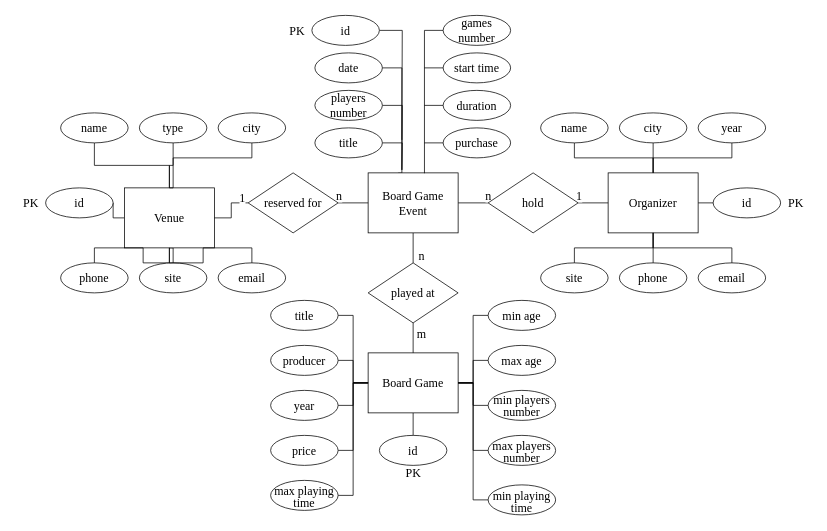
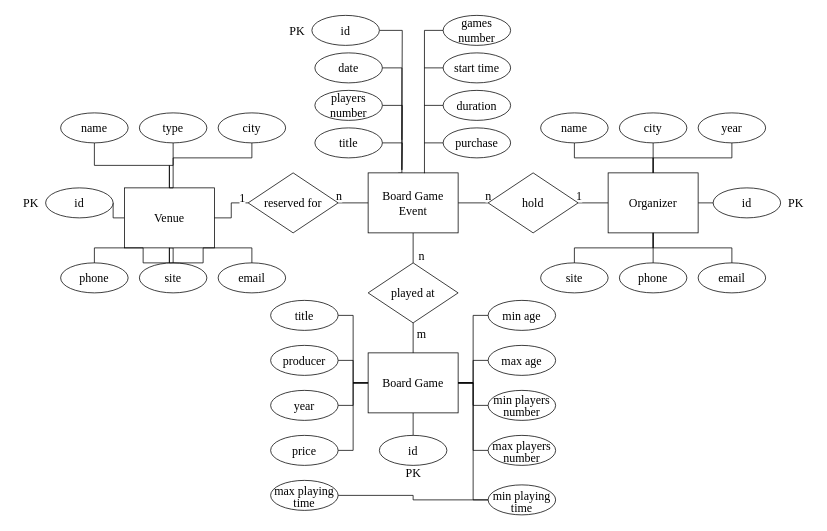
  <mxCell id="0" />
  <mxCell id="1" parent="0" />
  <mxCell id="2" style="edgeStyle=orthogonalEdgeStyle;rounded=0;orthogonalLoop=1;jettySize=auto;html=1;exitX=0.5;exitY=1;exitDx=0;exitDy=0;entryX=0.5;entryY=0;entryDx=0;entryDy=0;fontFamily=Times New Roman;fontSize=16;endArrow=none;endFill=0;" parent="1" source="7" target="20" edge="1"><mxGeometry relative="1" as="geometry" /></mxCell>
  <mxCell id="3" value="n" style="edgeLabel;html=1;align=center;verticalAlign=middle;resizable=0;points=[];fontSize=16;fontFamily=Times New Roman;" parent="2" vertex="1" connectable="0"><mxGeometry x="0.268" y="1" relative="1" as="geometry"><mxPoint x="9" y="5" as="offset" /></mxGeometry></mxCell>
  <mxCell id="4" style="edgeStyle=orthogonalEdgeStyle;rounded=0;orthogonalLoop=1;jettySize=auto;html=1;exitX=1;exitY=0.5;exitDx=0;exitDy=0;entryX=0;entryY=0.5;entryDx=0;entryDy=0;fontFamily=Times New Roman;fontSize=16;endArrow=none;endFill=0;" parent="1" source="7" target="23" edge="1"><mxGeometry relative="1" as="geometry" /></mxCell>
  <mxCell id="5" value="n" style="edgeLabel;html=1;align=center;verticalAlign=middle;resizable=0;points=[];fontSize=16;fontFamily=Times New Roman;" parent="4" vertex="1" connectable="0"><mxGeometry x="0.278" y="-1" relative="1" as="geometry"><mxPoint x="13" y="-12" as="offset" /></mxGeometry></mxCell>
  <mxCell id="6" style="edgeStyle=orthogonalEdgeStyle;rounded=0;orthogonalLoop=1;jettySize=auto;html=1;exitX=0.334;exitY=0.004;exitDx=0;exitDy=0;entryX=1;entryY=0.5;entryDx=0;entryDy=0;fontFamily=Times New Roman;fontSize=16;endArrow=none;endFill=0;exitPerimeter=0;" parent="1" edge="1"><mxGeometry relative="1" as="geometry"><Array as="points"><mxPoint x="535" y="230" /><mxPoint x="535" y="90" /></Array><mxPoint x="530.08" y="230.32" as="sourcePoint" /><mxPoint x="509" y="90" as="targetPoint" /></mxGeometry></mxCell>
  <mxCell id="7" value="&lt;font face=&quot;Times New Roman&quot; style=&quot;font-size: 16px&quot;&gt;Board Game&lt;br&gt;Event&lt;/font&gt;" style="rounded=0;whiteSpace=wrap;html=1;" parent="1" vertex="1"><mxGeometry x="490" y="230" width="120" height="80" as="geometry" /></mxCell>
  <mxCell id="8" style="edgeStyle=orthogonalEdgeStyle;rounded=0;orthogonalLoop=1;jettySize=auto;html=1;exitX=1;exitY=0.5;exitDx=0;exitDy=0;entryX=0;entryY=0.5;entryDx=0;entryDy=0;fontFamily=Times New Roman;fontSize=16;endArrow=none;endFill=0;" parent="1" source="10" target="43" edge="1"><mxGeometry relative="1" as="geometry" /></mxCell>
  <mxCell id="9" style="edgeStyle=orthogonalEdgeStyle;rounded=0;orthogonalLoop=1;jettySize=auto;html=1;exitX=0.5;exitY=0;exitDx=0;exitDy=0;entryX=0.5;entryY=1;entryDx=0;entryDy=0;fontFamily=Times New Roman;fontSize=16;endArrow=none;endFill=0;" parent="1" source="10" target="76" edge="1"><mxGeometry relative="1" as="geometry" /></mxCell>
  <mxCell id="10" value="Organizer" style="rounded=0;whiteSpace=wrap;html=1;fontFamily=Times New Roman;fontSize=16;" parent="1" vertex="1"><mxGeometry x="810" y="230" width="120" height="80" as="geometry" /></mxCell>
  <mxCell id="11" style="edgeStyle=orthogonalEdgeStyle;rounded=0;orthogonalLoop=1;jettySize=auto;html=1;exitX=0.5;exitY=1;exitDx=0;exitDy=0;entryX=0.5;entryY=0;entryDx=0;entryDy=0;fontFamily=Times New Roman;fontSize=16;endArrow=none;endFill=0;" parent="1" source="13" target="45" edge="1"><mxGeometry relative="1" as="geometry" /></mxCell>
  <mxCell id="12" style="edgeStyle=orthogonalEdgeStyle;rounded=0;orthogonalLoop=1;jettySize=auto;html=1;exitX=0;exitY=0.5;exitDx=0;exitDy=0;entryX=1;entryY=0.5;entryDx=0;entryDy=0;fontFamily=Times New Roman;fontSize=16;endArrow=none;endFill=0;" parent="1" source="13" target="59" edge="1"><mxGeometry relative="1" as="geometry" /></mxCell>
  <mxCell id="13" value="&lt;font face=&quot;Times New Roman&quot; style=&quot;font-size: 16px&quot;&gt;Board Game&lt;/font&gt;" style="rounded=0;whiteSpace=wrap;html=1;" parent="1" vertex="1"><mxGeometry x="490" y="470" width="120" height="80" as="geometry" /></mxCell>
  <mxCell id="14" style="edgeStyle=orthogonalEdgeStyle;rounded=0;orthogonalLoop=1;jettySize=auto;html=1;exitX=0;exitY=0.5;exitDx=0;exitDy=0;entryX=1;entryY=0.5;entryDx=0;entryDy=0;fontFamily=Times New Roman;fontSize=16;endArrow=none;endFill=0;" parent="1" source="17" target="47" edge="1"><mxGeometry relative="1" as="geometry" /></mxCell>
  <mxCell id="15" style="edgeStyle=orthogonalEdgeStyle;rounded=0;orthogonalLoop=1;jettySize=auto;html=1;exitX=0.5;exitY=0;exitDx=0;exitDy=0;entryX=0.5;entryY=1;entryDx=0;entryDy=0;fontFamily=Times New Roman;fontSize=16;endArrow=none;endFill=0;" parent="1" source="17" target="51" edge="1"><mxGeometry relative="1" as="geometry" /></mxCell>
  <mxCell id="16" style="edgeStyle=orthogonalEdgeStyle;rounded=0;orthogonalLoop=1;jettySize=auto;html=1;exitX=0.5;exitY=1;exitDx=0;exitDy=0;entryX=0.5;entryY=0;entryDx=0;entryDy=0;fontFamily=Times New Roman;fontSize=16;endArrow=none;endFill=0;" parent="1" source="17" target="56" edge="1"><mxGeometry relative="1" as="geometry" /></mxCell>
  <mxCell id="17" value="&lt;font face=&quot;Times New Roman&quot; style=&quot;font-size: 16px&quot;&gt;Venue&lt;/font&gt;" style="rounded=0;whiteSpace=wrap;html=1;" parent="1" vertex="1"><mxGeometry x="165" y="250" width="120" height="80" as="geometry" /></mxCell>
  <mxCell id="18" style="edgeStyle=orthogonalEdgeStyle;rounded=0;orthogonalLoop=1;jettySize=auto;html=1;exitX=0.5;exitY=1;exitDx=0;exitDy=0;entryX=0.5;entryY=0;entryDx=0;entryDy=0;fontFamily=Times New Roman;fontSize=16;endArrow=none;endFill=0;" parent="1" source="20" target="13" edge="1"><mxGeometry relative="1" as="geometry" /></mxCell>
  <mxCell id="19" value="m" style="edgeLabel;html=1;align=center;verticalAlign=middle;resizable=0;points=[];fontSize=16;fontFamily=Times New Roman;" parent="18" vertex="1" connectable="0"><mxGeometry x="-0.316" relative="1" as="geometry"><mxPoint x="10" as="offset" /></mxGeometry></mxCell>
  <mxCell id="20" value="played at" style="rhombus;whiteSpace=wrap;html=1;fontFamily=Times New Roman;fontSize=16;" parent="1" vertex="1"><mxGeometry x="490" y="350" width="120" height="80" as="geometry" /></mxCell>
  <mxCell id="21" style="edgeStyle=orthogonalEdgeStyle;rounded=0;orthogonalLoop=1;jettySize=auto;html=1;exitX=1;exitY=0.5;exitDx=0;exitDy=0;entryX=0;entryY=0.5;entryDx=0;entryDy=0;fontFamily=Times New Roman;fontSize=16;endArrow=none;endFill=0;" parent="1" source="23" target="10" edge="1"><mxGeometry relative="1" as="geometry" /></mxCell>
  <mxCell id="22" value="1" style="edgeLabel;html=1;align=center;verticalAlign=middle;resizable=0;points=[];fontSize=16;fontFamily=Times New Roman;" parent="21" vertex="1" connectable="0"><mxGeometry x="-0.322" relative="1" as="geometry"><mxPoint x="-14" y="-11" as="offset" /></mxGeometry></mxCell>
  <mxCell id="23" value="hold" style="rhombus;whiteSpace=wrap;html=1;fontFamily=Times New Roman;fontSize=16;" parent="1" vertex="1"><mxGeometry x="650" y="230" width="120" height="80" as="geometry" /></mxCell>
  <mxCell id="24" style="edgeStyle=orthogonalEdgeStyle;rounded=0;orthogonalLoop=1;jettySize=auto;html=1;exitX=1;exitY=0.5;exitDx=0;exitDy=0;entryX=0;entryY=0.5;entryDx=0;entryDy=0;fontFamily=Times New Roman;fontSize=16;endArrow=none;endFill=0;" parent="1" source="28" target="7" edge="1"><mxGeometry relative="1" as="geometry" /></mxCell>
  <mxCell id="25" value="n" style="edgeLabel;html=1;align=center;verticalAlign=middle;resizable=0;points=[];fontSize=16;fontFamily=Times New Roman;" parent="24" vertex="1" connectable="0"><mxGeometry x="-0.294" y="1" relative="1" as="geometry"><mxPoint x="-14" y="-10" as="offset" /></mxGeometry></mxCell>
  <mxCell id="26" style="edgeStyle=orthogonalEdgeStyle;rounded=0;orthogonalLoop=1;jettySize=auto;html=1;exitX=0;exitY=0.5;exitDx=0;exitDy=0;entryX=1;entryY=0.5;entryDx=0;entryDy=0;fontFamily=Times New Roman;fontSize=16;endArrow=none;endFill=0;" parent="1" source="28" target="17" edge="1"><mxGeometry relative="1" as="geometry" /></mxCell>
  <mxCell id="27" value="1" style="edgeLabel;html=1;align=center;verticalAlign=middle;resizable=0;points=[];fontSize=16;fontFamily=Times New Roman;" parent="26" vertex="1" connectable="0"><mxGeometry x="-0.234" y="-1" relative="1" as="geometry"><mxPoint x="15" y="-10" as="offset" /></mxGeometry></mxCell>
  <mxCell id="28" value="reserved for" style="rhombus;whiteSpace=wrap;html=1;fontFamily=Times New Roman;fontSize=16;" parent="1" vertex="1"><mxGeometry x="330" y="230" width="120" height="80" as="geometry" /></mxCell>
  <mxCell id="29" style="edgeStyle=orthogonalEdgeStyle;rounded=0;orthogonalLoop=1;jettySize=auto;html=1;exitX=1;exitY=0.5;exitDx=0;exitDy=0;endArrow=none;endFill=0;" edge="1" parent="1" source="30"><mxGeometry relative="1" as="geometry"><mxPoint x="535" y="186" as="targetPoint" /></mxGeometry></mxCell>
  <mxCell id="30" value="id" style="ellipse;whiteSpace=wrap;html=1;fontFamily=Times New Roman;fontSize=16;" parent="1" vertex="1"><mxGeometry x="415" y="20" width="90" height="40" as="geometry" /></mxCell>
  <mxCell id="31" style="edgeStyle=orthogonalEdgeStyle;rounded=0;orthogonalLoop=1;jettySize=auto;html=1;exitX=1;exitY=0.5;exitDx=0;exitDy=0;fontFamily=Times New Roman;fontSize=16;endArrow=none;endFill=0;" parent="1" source="32" edge="1"><mxGeometry relative="1" as="geometry"><mxPoint x="535" y="226" as="targetPoint" /></mxGeometry></mxCell>
  <mxCell id="32" value="title" style="ellipse;whiteSpace=wrap;html=1;fontFamily=Times New Roman;fontSize=16;" parent="1" vertex="1"><mxGeometry x="419" y="170" width="90" height="40" as="geometry" /></mxCell>
  <mxCell id="33" style="edgeStyle=orthogonalEdgeStyle;rounded=0;orthogonalLoop=1;jettySize=auto;html=1;exitX=1;exitY=0.5;exitDx=0;exitDy=0;fontFamily=Times New Roman;fontSize=16;endArrow=none;endFill=0;" parent="1" source="34" edge="1"><mxGeometry relative="1" as="geometry"><mxPoint x="535" y="226" as="targetPoint" /></mxGeometry></mxCell>
  <mxCell id="34" value="players number" style="ellipse;whiteSpace=wrap;html=1;fontFamily=Times New Roman;fontSize=16;" parent="1" vertex="1"><mxGeometry x="419" y="120" width="90" height="40" as="geometry" /></mxCell>
  <mxCell id="35" value="date" style="ellipse;whiteSpace=wrap;html=1;fontFamily=Times New Roman;fontSize=16;" parent="1" vertex="1"><mxGeometry x="419" y="70" width="90" height="40" as="geometry" /></mxCell>
  <mxCell id="36" style="edgeStyle=orthogonalEdgeStyle;rounded=0;orthogonalLoop=1;jettySize=auto;html=1;exitX=0;exitY=0.5;exitDx=0;exitDy=0;endArrow=none;endFill=0;" edge="1" parent="1" source="37"><mxGeometry relative="1" as="geometry"><mxPoint x="565" y="90" as="targetPoint" /></mxGeometry></mxCell>
  <mxCell id="37" value="start time" style="ellipse;whiteSpace=wrap;html=1;fontFamily=Times New Roman;fontSize=16;" parent="1" vertex="1"><mxGeometry x="590" y="70" width="90" height="40" as="geometry" /></mxCell>
  <mxCell id="38" style="edgeStyle=orthogonalEdgeStyle;rounded=0;orthogonalLoop=1;jettySize=auto;html=1;exitX=0;exitY=0.5;exitDx=0;exitDy=0;fontFamily=Times New Roman;fontSize=16;endArrow=none;endFill=0;" parent="1" source="39" edge="1"><mxGeometry relative="1" as="geometry"><mxPoint x="565" y="140" as="targetPoint" /></mxGeometry></mxCell>
  <mxCell id="39" value="duration" style="ellipse;whiteSpace=wrap;html=1;fontFamily=Times New Roman;fontSize=16;" parent="1" vertex="1"><mxGeometry x="590" y="120" width="90" height="40" as="geometry" /></mxCell>
  <mxCell id="40" style="edgeStyle=orthogonalEdgeStyle;rounded=0;orthogonalLoop=1;jettySize=auto;html=1;exitX=0;exitY=0.5;exitDx=0;exitDy=0;fontFamily=Times New Roman;fontSize=16;endArrow=none;endFill=0;" parent="1" source="41" edge="1"><mxGeometry relative="1" as="geometry"><mxPoint x="565" y="190" as="targetPoint" /></mxGeometry></mxCell>
  <mxCell id="41" value="purchase" style="ellipse;whiteSpace=wrap;html=1;fontFamily=Times New Roman;fontSize=16;" parent="1" vertex="1"><mxGeometry x="590" y="170" width="90" height="40" as="geometry" /></mxCell>
  <mxCell id="42" value="PK" style="text;html=1;align=center;verticalAlign=middle;resizable=0;points=[];autosize=1;strokeColor=none;fillColor=none;fontSize=16;fontFamily=Times New Roman;" parent="1" vertex="1"><mxGeometry x="375" y="30" width="40" height="20" as="geometry" /></mxCell>
  <mxCell id="43" value="id" style="ellipse;whiteSpace=wrap;html=1;fontFamily=Times New Roman;fontSize=16;" parent="1" vertex="1"><mxGeometry x="950" y="250" width="90" height="40" as="geometry" /></mxCell>
  <mxCell id="44" value="PK" style="text;html=1;align=center;verticalAlign=middle;resizable=0;points=[];autosize=1;strokeColor=none;fillColor=none;fontSize=16;fontFamily=Times New Roman;" parent="1" vertex="1"><mxGeometry x="1040" y="260" width="40" height="20" as="geometry" /></mxCell>
  <mxCell id="45" value="id" style="ellipse;whiteSpace=wrap;html=1;fontFamily=Times New Roman;fontSize=16;" parent="1" vertex="1"><mxGeometry x="505" y="580" width="90" height="40" as="geometry" /></mxCell>
  <mxCell id="46" value="PK" style="text;html=1;align=center;verticalAlign=middle;resizable=0;points=[];autosize=1;strokeColor=none;fillColor=none;fontSize=16;fontFamily=Times New Roman;" parent="1" vertex="1"><mxGeometry x="530" y="620" width="40" height="20" as="geometry" /></mxCell>
  <mxCell id="47" value="id" style="ellipse;whiteSpace=wrap;html=1;fontFamily=Times New Roman;fontSize=16;" parent="1" vertex="1"><mxGeometry x="60" y="250" width="90" height="40" as="geometry" /></mxCell>
  <mxCell id="48" value="PK" style="text;html=1;align=center;verticalAlign=middle;resizable=0;points=[];autosize=1;strokeColor=none;fillColor=none;fontSize=16;fontFamily=Times New Roman;" parent="1" vertex="1"><mxGeometry x="20" y="260" width="40" height="20" as="geometry" /></mxCell>
  <mxCell id="49" style="edgeStyle=orthogonalEdgeStyle;rounded=0;orthogonalLoop=1;jettySize=auto;html=1;exitX=0.5;exitY=1;exitDx=0;exitDy=0;entryX=0.5;entryY=0;entryDx=0;entryDy=0;fontFamily=Times New Roman;fontSize=16;endArrow=none;endFill=0;" parent="1" source="50" target="17" edge="1"><mxGeometry relative="1" as="geometry" /></mxCell>
  <mxCell id="50" value="name" style="ellipse;whiteSpace=wrap;html=1;fontFamily=Times New Roman;fontSize=16;" parent="1" vertex="1"><mxGeometry x="80" y="150" width="90" height="40" as="geometry" /></mxCell>
  <mxCell id="51" value="type" style="ellipse;whiteSpace=wrap;html=1;fontFamily=Times New Roman;fontSize=16;" parent="1" vertex="1"><mxGeometry x="185" y="150" width="90" height="40" as="geometry" /></mxCell>
  <mxCell id="52" style="edgeStyle=orthogonalEdgeStyle;rounded=0;orthogonalLoop=1;jettySize=auto;html=1;exitX=0.5;exitY=1;exitDx=0;exitDy=0;entryX=0.5;entryY=0;entryDx=0;entryDy=0;fontFamily=Times New Roman;fontSize=16;endArrow=none;endFill=0;" parent="1" source="53" target="17" edge="1"><mxGeometry relative="1" as="geometry"><Array as="points"><mxPoint x="335" y="210" /><mxPoint x="230" y="210" /></Array></mxGeometry></mxCell>
  <mxCell id="53" value="city" style="ellipse;whiteSpace=wrap;html=1;fontFamily=Times New Roman;fontSize=16;" parent="1" vertex="1"><mxGeometry x="290" y="150" width="90" height="40" as="geometry" /></mxCell>
  <mxCell id="54" style="edgeStyle=orthogonalEdgeStyle;rounded=0;orthogonalLoop=1;jettySize=auto;html=1;exitX=0.5;exitY=0;exitDx=0;exitDy=0;entryX=0.5;entryY=1;entryDx=0;entryDy=0;fontFamily=Times New Roman;fontSize=16;endArrow=none;endFill=0;" parent="1" source="55" target="17" edge="1"><mxGeometry relative="1" as="geometry" /></mxCell>
  <mxCell id="55" value="phone" style="ellipse;whiteSpace=wrap;html=1;fontFamily=Times New Roman;fontSize=16;" parent="1" vertex="1"><mxGeometry x="80" y="350" width="90" height="40" as="geometry" /></mxCell>
  <mxCell id="56" value="site" style="ellipse;whiteSpace=wrap;html=1;fontFamily=Times New Roman;fontSize=16;" parent="1" vertex="1"><mxGeometry x="185" y="350" width="90" height="40" as="geometry" /></mxCell>
  <mxCell id="57" style="edgeStyle=orthogonalEdgeStyle;rounded=0;orthogonalLoop=1;jettySize=auto;html=1;exitX=0.5;exitY=0;exitDx=0;exitDy=0;entryX=0.5;entryY=1;entryDx=0;entryDy=0;fontFamily=Times New Roman;fontSize=16;endArrow=none;endFill=0;" parent="1" source="58" target="17" edge="1"><mxGeometry relative="1" as="geometry" /></mxCell>
  <mxCell id="58" value="email" style="ellipse;whiteSpace=wrap;html=1;fontFamily=Times New Roman;fontSize=16;" parent="1" vertex="1"><mxGeometry x="290" y="350" width="90" height="40" as="geometry" /></mxCell>
  <mxCell id="59" value="producer" style="ellipse;whiteSpace=wrap;html=1;fontFamily=Times New Roman;fontSize=16;" parent="1" vertex="1"><mxGeometry x="360" y="460" width="90" height="40" as="geometry" /></mxCell>
  <mxCell id="60" style="edgeStyle=orthogonalEdgeStyle;rounded=0;orthogonalLoop=1;jettySize=auto;html=1;exitX=1;exitY=0.5;exitDx=0;exitDy=0;entryX=0;entryY=0.5;entryDx=0;entryDy=0;fontFamily=Times New Roman;fontSize=16;endArrow=none;endFill=0;" parent="1" source="61" target="13" edge="1"><mxGeometry relative="1" as="geometry" /></mxCell>
  <mxCell id="61" value="price" style="ellipse;whiteSpace=wrap;html=1;fontFamily=Times New Roman;fontSize=16;" parent="1" vertex="1"><mxGeometry x="360" y="580" width="90" height="40" as="geometry" /></mxCell>
  <mxCell id="62" style="edgeStyle=orthogonalEdgeStyle;rounded=0;orthogonalLoop=1;jettySize=auto;html=1;exitX=1;exitY=0.5;exitDx=0;exitDy=0;entryX=0;entryY=0.5;entryDx=0;entryDy=0;fontFamily=Times New Roman;fontSize=16;endArrow=none;endFill=0;" parent="1" source="63" target="13" edge="1"><mxGeometry relative="1" as="geometry"><Array as="points"><mxPoint x="470" y="540" /><mxPoint x="470" y="510" /></Array></mxGeometry></mxCell>
  <mxCell id="63" value="year" style="ellipse;whiteSpace=wrap;html=1;fontFamily=Times New Roman;fontSize=16;" parent="1" vertex="1"><mxGeometry x="360" y="520" width="90" height="40" as="geometry" /></mxCell>
  <mxCell id="64" style="edgeStyle=orthogonalEdgeStyle;rounded=0;orthogonalLoop=1;jettySize=auto;html=1;exitX=0;exitY=0.5;exitDx=0;exitDy=0;entryX=1;entryY=0.5;entryDx=0;entryDy=0;fontFamily=Times New Roman;fontSize=16;endArrow=none;endFill=0;" parent="1" source="65" target="13" edge="1"><mxGeometry relative="1" as="geometry" /></mxCell>
  <mxCell id="65" value="min age" style="ellipse;whiteSpace=wrap;html=1;fontFamily=Times New Roman;fontSize=16;" parent="1" vertex="1"><mxGeometry x="650" y="400" width="90" height="40" as="geometry" /></mxCell>
  <mxCell id="66" style="edgeStyle=orthogonalEdgeStyle;rounded=0;orthogonalLoop=1;jettySize=auto;html=1;exitX=0;exitY=0.5;exitDx=0;exitDy=0;entryX=1;entryY=0.5;entryDx=0;entryDy=0;fontFamily=Times New Roman;fontSize=16;endArrow=none;endFill=0;" parent="1" source="67" target="13" edge="1"><mxGeometry relative="1" as="geometry"><Array as="points"><mxPoint x="630" y="480" /><mxPoint x="630" y="510" /></Array></mxGeometry></mxCell>
  <mxCell id="67" value="max age" style="ellipse;whiteSpace=wrap;html=1;fontFamily=Times New Roman;fontSize=16;" parent="1" vertex="1"><mxGeometry x="650" y="460" width="90" height="40" as="geometry" /></mxCell>
  <mxCell id="68" style="edgeStyle=orthogonalEdgeStyle;rounded=0;orthogonalLoop=1;jettySize=auto;html=1;exitX=0;exitY=0.5;exitDx=0;exitDy=0;entryX=1;entryY=0.5;entryDx=0;entryDy=0;fontFamily=Times New Roman;fontSize=16;endArrow=none;endFill=0;" parent="1" source="69" target="13" edge="1"><mxGeometry relative="1" as="geometry" /></mxCell>
  <mxCell id="69" value="&lt;p style=&quot;line-height: 1&quot;&gt;max players number&lt;/p&gt;" style="ellipse;whiteSpace=wrap;html=1;fontFamily=Times New Roman;fontSize=16;spacingBottom=0;spacingTop=3;" parent="1" vertex="1"><mxGeometry x="650" y="580" width="90" height="40" as="geometry" /></mxCell>
  <mxCell id="70" style="edgeStyle=orthogonalEdgeStyle;rounded=0;orthogonalLoop=1;jettySize=auto;html=1;exitX=0;exitY=0.5;exitDx=0;exitDy=0;entryX=1;entryY=0.5;entryDx=0;entryDy=0;fontFamily=Times New Roman;fontSize=16;endArrow=none;endFill=0;" parent="1" source="71" target="13" edge="1"><mxGeometry relative="1" as="geometry" /></mxCell>
  <mxCell id="71" value="&lt;p style=&quot;line-height: 1&quot;&gt;min players number&lt;/p&gt;" style="ellipse;whiteSpace=wrap;html=1;fontFamily=Times New Roman;fontSize=16;spacingBottom=0;spacingTop=2;" parent="1" vertex="1"><mxGeometry x="650" y="520" width="90" height="40" as="geometry" /></mxCell>
  <mxCell id="72" style="edgeStyle=orthogonalEdgeStyle;rounded=0;orthogonalLoop=1;jettySize=auto;html=1;exitX=1;exitY=0.5;exitDx=0;exitDy=0;entryX=0;entryY=0.5;entryDx=0;entryDy=0;fontFamily=Times New Roman;fontSize=16;endArrow=none;endFill=0;" parent="1" source="73" target="13" edge="1"><mxGeometry relative="1" as="geometry" /></mxCell>
  <mxCell id="73" value="title" style="ellipse;whiteSpace=wrap;html=1;fontFamily=Times New Roman;fontSize=16;" parent="1" vertex="1"><mxGeometry x="360" y="400" width="90" height="40" as="geometry" /></mxCell>
  <mxCell id="74" style="edgeStyle=orthogonalEdgeStyle;rounded=0;orthogonalLoop=1;jettySize=auto;html=1;exitX=0.5;exitY=1;exitDx=0;exitDy=0;entryX=0.5;entryY=0;entryDx=0;entryDy=0;fontFamily=Times New Roman;fontSize=16;endArrow=none;endFill=0;" parent="1" source="75" target="10" edge="1"><mxGeometry relative="1" as="geometry" /></mxCell>
  <mxCell id="75" value="name" style="ellipse;whiteSpace=wrap;html=1;fontFamily=Times New Roman;fontSize=16;" parent="1" vertex="1"><mxGeometry x="720" y="150" width="90" height="40" as="geometry" /></mxCell>
  <mxCell id="76" value="city" style="ellipse;whiteSpace=wrap;html=1;fontFamily=Times New Roman;fontSize=16;" parent="1" vertex="1"><mxGeometry x="825" y="150" width="90" height="40" as="geometry" /></mxCell>
  <mxCell id="77" style="edgeStyle=orthogonalEdgeStyle;rounded=0;orthogonalLoop=1;jettySize=auto;html=1;exitX=0.5;exitY=0;exitDx=0;exitDy=0;entryX=0.5;entryY=1;entryDx=0;entryDy=0;fontFamily=Times New Roman;fontSize=16;endArrow=none;endFill=0;" parent="1" source="78" target="10" edge="1"><mxGeometry relative="1" as="geometry" /></mxCell>
  <mxCell id="78" value="site" style="ellipse;whiteSpace=wrap;html=1;fontFamily=Times New Roman;fontSize=16;" parent="1" vertex="1"><mxGeometry x="720" y="350" width="90" height="40" as="geometry" /></mxCell>
  <mxCell id="79" style="edgeStyle=orthogonalEdgeStyle;rounded=0;orthogonalLoop=1;jettySize=auto;html=1;exitX=0.5;exitY=0;exitDx=0;exitDy=0;entryX=0.5;entryY=1;entryDx=0;entryDy=0;fontFamily=Times New Roman;fontSize=16;endArrow=none;endFill=0;" parent="1" source="80" target="10" edge="1"><mxGeometry relative="1" as="geometry" /></mxCell>
  <mxCell id="80" value="phone" style="ellipse;whiteSpace=wrap;html=1;fontFamily=Times New Roman;fontSize=16;" parent="1" vertex="1"><mxGeometry x="825" y="350" width="90" height="40" as="geometry" /></mxCell>
  <mxCell id="81" style="edgeStyle=orthogonalEdgeStyle;rounded=0;orthogonalLoop=1;jettySize=auto;html=1;exitX=0.5;exitY=0;exitDx=0;exitDy=0;entryX=0.5;entryY=1;entryDx=0;entryDy=0;fontFamily=Times New Roman;fontSize=16;endArrow=none;endFill=0;" parent="1" source="82" target="10" edge="1"><mxGeometry relative="1" as="geometry" /></mxCell>
  <mxCell id="82" value="email" style="ellipse;whiteSpace=wrap;html=1;fontFamily=Times New Roman;fontSize=16;" parent="1" vertex="1"><mxGeometry x="930" y="350" width="90" height="40" as="geometry" /></mxCell>
  <mxCell id="83" style="edgeStyle=orthogonalEdgeStyle;rounded=0;orthogonalLoop=1;jettySize=auto;html=1;exitX=0.5;exitY=1;exitDx=0;exitDy=0;fontFamily=Times New Roman;fontSize=16;endArrow=none;endFill=0;entryX=0.5;entryY=0;entryDx=0;entryDy=0;" parent="1" source="84" target="10" edge="1"><mxGeometry relative="1" as="geometry"><mxPoint x="870" y="230" as="targetPoint" /></mxGeometry></mxCell>
  <mxCell id="84" value="year" style="ellipse;whiteSpace=wrap;html=1;fontFamily=Times New Roman;fontSize=16;" parent="1" vertex="1"><mxGeometry x="930" y="150" width="90" height="40" as="geometry" /></mxCell>
- <mxCell id="85" style="edgeStyle=orthogonalEdgeStyle;rounded=0;orthogonalLoop=1;jettySize=auto;html=1;exitX=1;exitY=0.5;exitDx=0;exitDy=0;entryX=0;entryY=0.5;entryDx=0;entryDy=0;endArrow=none;endFill=0;" parent="1" source="88" target="13" edge="1"><mxGeometry relative="1" as="geometry"><mxPoint x="450" y="660" as="sourcePoint" /></mxGeometry></mxCell>
+ <mxCell id="85" style="edgeStyle=orthogonalEdgeStyle;rounded=0;orthogonalLoop=1;jettySize=auto;html=1;exitX=1;exitY=0.5;exitDx=0;exitDy=0;endArrow=none;endFill=0;" parent="1" source="88" target="87" edge="1"><mxGeometry relative="1" as="geometry"><mxPoint x="450" y="660" as="sourcePoint" /></mxGeometry></mxCell>
  <mxCell id="86" style="edgeStyle=orthogonalEdgeStyle;rounded=0;orthogonalLoop=1;jettySize=auto;html=1;exitX=0;exitY=0.5;exitDx=0;exitDy=0;entryX=1;entryY=0.5;entryDx=0;entryDy=0;endArrow=none;endFill=0;" parent="1" source="87" target="13" edge="1"><mxGeometry relative="1" as="geometry" /></mxCell>
  <mxCell id="87" value="&lt;p style=&quot;line-height: 1&quot;&gt;min playing time&lt;/p&gt;" style="ellipse;whiteSpace=wrap;html=1;fontFamily=Times New Roman;fontSize=16;spacingBottom=0;spacingTop=3;" parent="1" vertex="1"><mxGeometry x="650" y="646" width="90" height="40" as="geometry" /></mxCell>
  <mxCell id="88" value="&lt;p style=&quot;line-height: 1&quot;&gt;max playing time&lt;/p&gt;" style="ellipse;whiteSpace=wrap;html=1;fontFamily=Times New Roman;fontSize=16;spacingBottom=0;spacingTop=3;" parent="1" vertex="1"><mxGeometry x="360" y="640" width="90" height="40" as="geometry" /></mxCell>
  <mxCell id="89" style="edgeStyle=orthogonalEdgeStyle;rounded=0;orthogonalLoop=1;jettySize=auto;html=1;exitX=0;exitY=0.5;exitDx=0;exitDy=0;entryX=0.626;entryY=0.006;entryDx=0;entryDy=0;entryPerimeter=0;endArrow=none;endFill=0;" edge="1" parent="1" source="90" target="7"><mxGeometry relative="1" as="geometry" /></mxCell>
  <mxCell id="90" value="games number" style="ellipse;whiteSpace=wrap;html=1;fontFamily=Times New Roman;fontSize=16;" parent="1" vertex="1"><mxGeometry x="590" y="20" width="90" height="40" as="geometry" /></mxCell>
